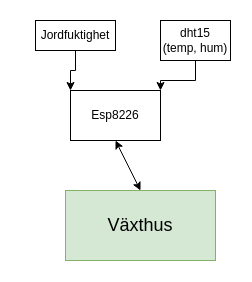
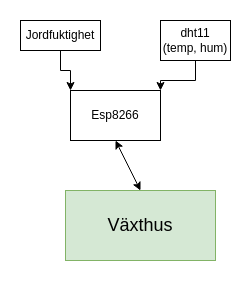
  <mxCell id="0" />
  <mxCell id="1" parent="0" />
  <mxCell id="2" value="&lt;font style=&quot;font-size: 18px;&quot;&gt;Växthus&lt;/font&gt;" style="rounded=0;whiteSpace=wrap;html=1;fillColor=#d5e8d4;strokeColor=#82b366;" vertex="1" parent="1"><mxGeometry x="65" y="190" width="150" height="70" as="geometry" /></mxCell>
- <mxCell id="3" value="Esp8226" style="rounded=0;whiteSpace=wrap;html=1;" vertex="1" parent="1"><mxGeometry x="70" y="90" width="90" height="50" as="geometry" /></mxCell>
+ <mxCell id="3" value="Esp8266" style="rounded=0;whiteSpace=wrap;html=1;" vertex="1" parent="1"><mxGeometry x="70" y="90" width="90" height="50" as="geometry" /></mxCell>
  <mxCell id="4" value="" style="endArrow=classic;startArrow=classic;html=1;rounded=0;exitX=0.5;exitY=0;exitDx=0;exitDy=0;entryX=0.5;entryY=1;entryDx=0;entryDy=0;" edge="1" parent="1" source="2" target="3"><mxGeometry width="50" height="50" relative="1" as="geometry"><mxPoint x="240" y="190" as="sourcePoint" /><mxPoint x="290" y="140" as="targetPoint" /></mxGeometry></mxCell>
  <mxCell id="5" style="edgeStyle=orthogonalEdgeStyle;rounded=0;orthogonalLoop=1;jettySize=auto;html=1;entryX=1;entryY=0;entryDx=0;entryDy=0;" edge="1" parent="1" source="6" target="3"><mxGeometry relative="1" as="geometry" /></mxCell>
- <mxCell id="6" value="&lt;div&gt;dht15&lt;/div&gt;&lt;div&gt;(temp, hum)&lt;br&gt;&lt;/div&gt;" style="rounded=0;whiteSpace=wrap;html=1;" vertex="1" parent="1"><mxGeometry x="160" y="20" width="70" height="40" as="geometry" /></mxCell>
+ <mxCell id="6" value="&lt;div&gt;dht11&lt;/div&gt;&lt;div&gt;(temp, hum)&lt;br&gt;&lt;/div&gt;" style="rounded=0;whiteSpace=wrap;html=1;" vertex="1" parent="1"><mxGeometry x="160" y="20" width="70" height="40" as="geometry" /></mxCell>
  <mxCell id="7" style="edgeStyle=orthogonalEdgeStyle;rounded=0;orthogonalLoop=1;jettySize=auto;html=1;entryX=0;entryY=0;entryDx=0;entryDy=0;" edge="1" parent="1" source="8" target="3"><mxGeometry relative="1" as="geometry" /></mxCell>
- <mxCell id="8" value="Jordfuktighet" style="rounded=0;whiteSpace=wrap;html=1;" vertex="1" parent="1"><mxGeometry x="35" y="20" width="80" height="30" as="geometry" /></mxCell>
+ <mxCell id="8" value="Jordfuktighet" style="rounded=0;whiteSpace=wrap;html=1;" vertex="1" parent="1"><mxGeometry x="20" y="20" width="80" height="30" as="geometry" /></mxCell>
